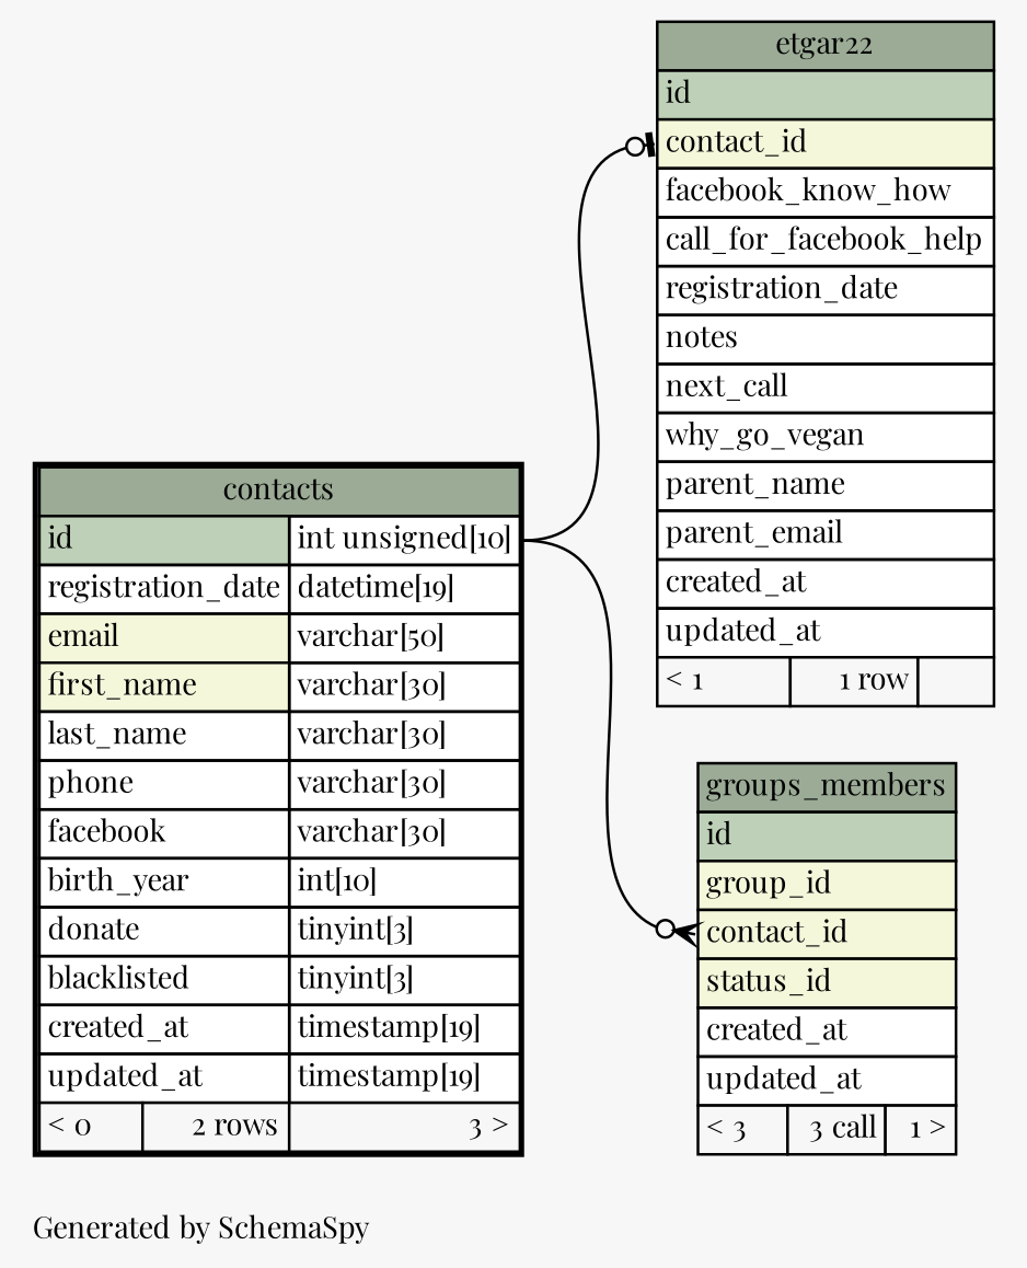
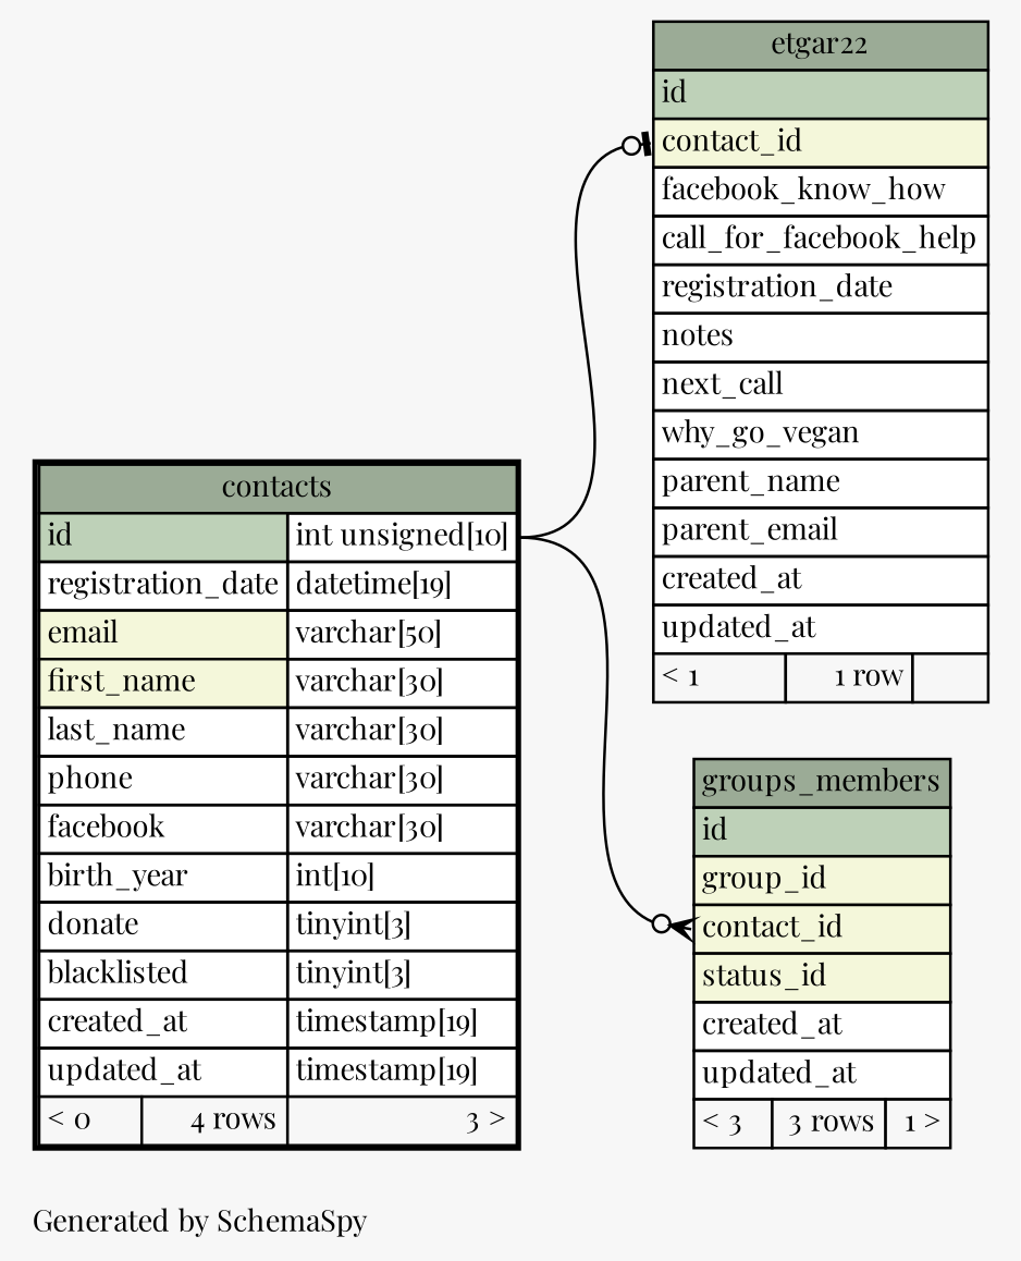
  digraph {
    bgcolor="#f7f7f7"
    fontname="Playfair Display"
    fontsize=11
    label="\nGenerated by SchemaSpy"
    labeljust=l
    nodesep=0.18
    rankdir=RL
    ranksep=0.46
    node [fontname="Playfair Display" fontsize=11 shape=plaintext]
    edge [arrowhead=none arrowsize=0.8 dir=back fontname="Playfair Display" headport="id.type:e" tailport="contact_id:w"]
-   n1 [label=<     <TABLE BORDER="2" CELLBORDER="1" CELLSPACING="0" BGCOLOR="#ffffff">       <TR><TD COLSPAN="3" BGCOLOR="#9bab96" ALIGN="CENTER">contacts</TD></TR>       <TR><TD PORT="id" COLSPAN="2" BGCOLOR="#bed1b8" ALIGN="LEFT">id</TD><TD PORT="id.type" ALIGN="LEFT">int unsigned[10]</TD></TR>       <TR><TD PORT="registration_date" COLSPAN="2" ALIGN="LEFT">registration_date</TD><TD PORT="registration_date.type" ALIGN="LEFT">datetime[19]</TD></TR>       <TR><TD PORT="email" COLSPAN="2" BGCOLOR="#f4f7da" ALIGN="LEFT">email</TD><TD PORT="email.type" ALIGN="LEFT">varchar[50]</TD></TR>       <TR><TD PORT="first_name" COLSPAN="2" BGCOLOR="#f4f7da" ALIGN="LEFT">first_name</TD><TD PORT="first_name.type" ALIGN="LEFT">varchar[30]</TD></TR>       <TR><TD PORT="last_name" COLSPAN="2" ALIGN="LEFT">last_name</TD><TD PORT="last_name.type" ALIGN="LEFT">varchar[30]</TD></TR>       <TR><TD PORT="phone" COLSPAN="2" ALIGN="LEFT">phone</TD><TD PORT="phone.type" ALIGN="LEFT">varchar[30]</TD></TR>       <TR><TD PORT="facebook" COLSPAN="2" ALIGN="LEFT">facebook</TD><TD PORT="facebook.type" ALIGN="LEFT">varchar[30]</TD></TR>       <TR><TD PORT="birth_year" COLSPAN="2" ALIGN="LEFT">birth_year</TD><TD PORT="birth_year.type" ALIGN="LEFT">int[10]</TD></TR>       <TR><TD PORT="donate" COLSPAN="2" ALIGN="LEFT">donate</TD><TD PORT="donate.type" ALIGN="LEFT">tinyint[3]</TD></TR>       <TR><TD PORT="blacklisted" COLSPAN="2" ALIGN="LEFT">blacklisted</TD><TD PORT="blacklisted.type" ALIGN="LEFT">tinyint[3]</TD></TR>       <TR><TD PORT="created_at" COLSPAN="2" ALIGN="LEFT">created_at</TD><TD PORT="created_at.type" ALIGN="LEFT">timestamp[19]</TD></TR>       <TR><TD PORT="updated_at" COLSPAN="2" ALIGN="LEFT">updated_at</TD><TD PORT="updated_at.type" ALIGN="LEFT">timestamp[19]</TD></TR>       <TR><TD ALIGN="LEFT" BGCOLOR="#f7f7f7">&lt; 0</TD><TD ALIGN="RIGHT" BGCOLOR="#f7f7f7">2 rows</TD><TD ALIGN="RIGHT" BGCOLOR="#f7f7f7">3 &gt;</TD></TR>     </TABLE>>]
+   n1 [label=<     <TABLE BORDER="2" CELLBORDER="1" CELLSPACING="0" BGCOLOR="#ffffff">       <TR><TD COLSPAN="3" BGCOLOR="#9bab96" ALIGN="CENTER">contacts</TD></TR>       <TR><TD PORT="id" COLSPAN="2" BGCOLOR="#bed1b8" ALIGN="LEFT">id</TD><TD PORT="id.type" ALIGN="LEFT">int unsigned[10]</TD></TR>       <TR><TD PORT="registration_date" COLSPAN="2" ALIGN="LEFT">registration_date</TD><TD PORT="registration_date.type" ALIGN="LEFT">datetime[19]</TD></TR>       <TR><TD PORT="email" COLSPAN="2" BGCOLOR="#f4f7da" ALIGN="LEFT">email</TD><TD PORT="email.type" ALIGN="LEFT">varchar[50]</TD></TR>       <TR><TD PORT="first_name" COLSPAN="2" BGCOLOR="#f4f7da" ALIGN="LEFT">first_name</TD><TD PORT="first_name.type" ALIGN="LEFT">varchar[30]</TD></TR>       <TR><TD PORT="last_name" COLSPAN="2" ALIGN="LEFT">last_name</TD><TD PORT="last_name.type" ALIGN="LEFT">varchar[30]</TD></TR>       <TR><TD PORT="phone" COLSPAN="2" ALIGN="LEFT">phone</TD><TD PORT="phone.type" ALIGN="LEFT">varchar[30]</TD></TR>       <TR><TD PORT="facebook" COLSPAN="2" ALIGN="LEFT">facebook</TD><TD PORT="facebook.type" ALIGN="LEFT">varchar[30]</TD></TR>       <TR><TD PORT="birth_year" COLSPAN="2" ALIGN="LEFT">birth_year</TD><TD PORT="birth_year.type" ALIGN="LEFT">int[10]</TD></TR>       <TR><TD PORT="donate" COLSPAN="2" ALIGN="LEFT">donate</TD><TD PORT="donate.type" ALIGN="LEFT">tinyint[3]</TD></TR>       <TR><TD PORT="blacklisted" COLSPAN="2" ALIGN="LEFT">blacklisted</TD><TD PORT="blacklisted.type" ALIGN="LEFT">tinyint[3]</TD></TR>       <TR><TD PORT="created_at" COLSPAN="2" ALIGN="LEFT">created_at</TD><TD PORT="created_at.type" ALIGN="LEFT">timestamp[19]</TD></TR>       <TR><TD PORT="updated_at" COLSPAN="2" ALIGN="LEFT">updated_at</TD><TD PORT="updated_at.type" ALIGN="LEFT">timestamp[19]</TD></TR>       <TR><TD ALIGN="LEFT" BGCOLOR="#f7f7f7">&lt; 0</TD><TD ALIGN="RIGHT" BGCOLOR="#f7f7f7">4 rows</TD><TD ALIGN="RIGHT" BGCOLOR="#f7f7f7">3 &gt;</TD></TR>     </TABLE>>]
    n2 [label=<     <TABLE BORDER="0" CELLBORDER="1" CELLSPACING="0" BGCOLOR="#ffffff">       <TR><TD COLSPAN="3" BGCOLOR="#9bab96" ALIGN="CENTER">etgar22</TD></TR>       <TR><TD PORT="id" COLSPAN="3" BGCOLOR="#bed1b8" ALIGN="LEFT">id</TD></TR>       <TR><TD PORT="contact_id" COLSPAN="3" BGCOLOR="#f4f7da" ALIGN="LEFT">contact_id</TD></TR>       <TR><TD PORT="facebook_know_how" COLSPAN="3" ALIGN="LEFT">facebook_know_how</TD></TR>       <TR><TD PORT="call_for_facebook_help" COLSPAN="3" ALIGN="LEFT">call_for_facebook_help</TD></TR>       <TR><TD PORT="registration_date" COLSPAN="3" ALIGN="LEFT">registration_date</TD></TR>       <TR><TD PORT="notes" COLSPAN="3" ALIGN="LEFT">notes</TD></TR>       <TR><TD PORT="next_call" COLSPAN="3" ALIGN="LEFT">next_call</TD></TR>       <TR><TD PORT="why_go_vegan" COLSPAN="3" ALIGN="LEFT">why_go_vegan</TD></TR>       <TR><TD PORT="parent_name" COLSPAN="3" ALIGN="LEFT">parent_name</TD></TR>       <TR><TD PORT="parent_email" COLSPAN="3" ALIGN="LEFT">parent_email</TD></TR>       <TR><TD PORT="created_at" COLSPAN="3" ALIGN="LEFT">created_at</TD></TR>       <TR><TD PORT="updated_at" COLSPAN="3" ALIGN="LEFT">updated_at</TD></TR>       <TR><TD ALIGN="LEFT" BGCOLOR="#f7f7f7">&lt; 1</TD><TD ALIGN="RIGHT" BGCOLOR="#f7f7f7">1 row</TD><TD ALIGN="RIGHT" BGCOLOR="#f7f7f7">  </TD></TR>     </TABLE>>]
-   n3 [label=<     <TABLE BORDER="0" CELLBORDER="1" CELLSPACING="0" BGCOLOR="#ffffff">       <TR><TD COLSPAN="3" BGCOLOR="#9bab96" ALIGN="CENTER">groups_members</TD></TR>       <TR><TD PORT="id" COLSPAN="3" BGCOLOR="#bed1b8" ALIGN="LEFT">id</TD></TR>       <TR><TD PORT="group_id" COLSPAN="3" BGCOLOR="#f4f7da" ALIGN="LEFT">group_id</TD></TR>       <TR><TD PORT="contact_id" COLSPAN="3" BGCOLOR="#f4f7da" ALIGN="LEFT">contact_id</TD></TR>       <TR><TD PORT="status_id" COLSPAN="3" BGCOLOR="#f4f7da" ALIGN="LEFT">status_id</TD></TR>       <TR><TD PORT="created_at" COLSPAN="3" ALIGN="LEFT">created_at</TD></TR>       <TR><TD PORT="updated_at" COLSPAN="3" ALIGN="LEFT">updated_at</TD></TR>       <TR><TD ALIGN="LEFT" BGCOLOR="#f7f7f7">&lt; 3</TD><TD ALIGN="RIGHT" BGCOLOR="#f7f7f7">3 call</TD><TD ALIGN="RIGHT" BGCOLOR="#f7f7f7">1 &gt;</TD></TR>     </TABLE>>]
+   n3 [label=<     <TABLE BORDER="0" CELLBORDER="1" CELLSPACING="0" BGCOLOR="#ffffff">       <TR><TD COLSPAN="3" BGCOLOR="#9bab96" ALIGN="CENTER">groups_members</TD></TR>       <TR><TD PORT="id" COLSPAN="3" BGCOLOR="#bed1b8" ALIGN="LEFT">id</TD></TR>       <TR><TD PORT="group_id" COLSPAN="3" BGCOLOR="#f4f7da" ALIGN="LEFT">group_id</TD></TR>       <TR><TD PORT="contact_id" COLSPAN="3" BGCOLOR="#f4f7da" ALIGN="LEFT">contact_id</TD></TR>       <TR><TD PORT="status_id" COLSPAN="3" BGCOLOR="#f4f7da" ALIGN="LEFT">status_id</TD></TR>       <TR><TD PORT="created_at" COLSPAN="3" ALIGN="LEFT">created_at</TD></TR>       <TR><TD PORT="updated_at" COLSPAN="3" ALIGN="LEFT">updated_at</TD></TR>       <TR><TD ALIGN="LEFT" BGCOLOR="#f7f7f7">&lt; 3</TD><TD ALIGN="RIGHT" BGCOLOR="#f7f7f7">3 rows</TD><TD ALIGN="RIGHT" BGCOLOR="#f7f7f7">1 &gt;</TD></TR>     </TABLE>>]
    n2 -> n1 [arrowtail=teeodot]
    n3 -> n1 [arrowtail=crowodot]
  }
